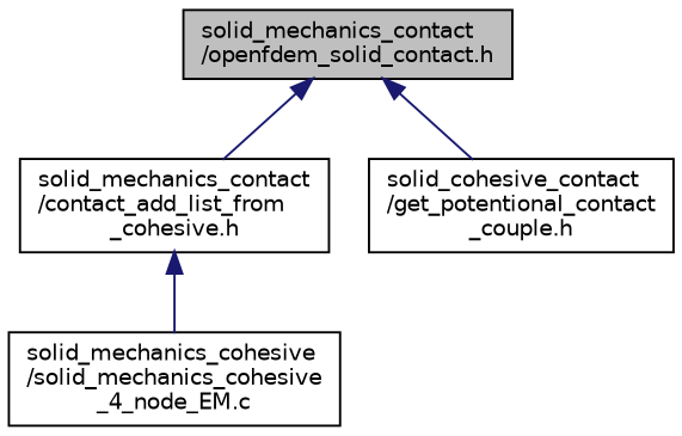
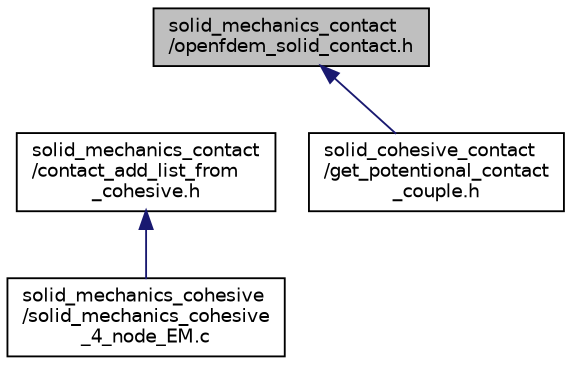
  digraph {
    node [color=black fillcolor=white fontname=Helvetica fontsize=10 shape=record style=filled]
    edge [color=midnightblue dir=back fontname=Helvetica fontsize=10 labelfontname=Helvetica labelfontsize=10 style=solid]
    n1 [fillcolor=grey75 fontcolor=black height=0.2 label="solid_mechanics_contact\l/openfdem_solid_contact.h" width=0.4]
    n2 [height=0.2 label="solid_mechanics_contact\l/contact_add_list_from\l_cohesive.h" width=0.4]
    n3 [height=0.2 label="solid_cohesive_contact\l/get_potentional_contact\l_couple.h" width=0.4]
    n4 [height=0.2 label="solid_mechanics_cohesive\l/solid_mechanics_cohesive\l_4_node_EM.c" width=0.4]
-   n1 -> n2
    n1 -> n3
    n2 -> n4
  }
